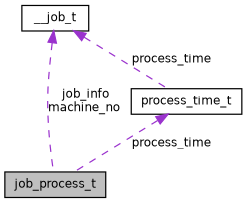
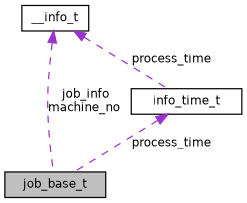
  digraph {
    node [color=black fillcolor=white fontname=Helvetica fontsize=10 shape=record style=filled]
    edge [color=darkorchid3 dir=back fontname=Helvetica fontsize=10 labelfontname=Helvetica labelfontsize=10 style=dashed]
-   n1 [fillcolor=grey75 fontcolor=black height=0.2 label=job_process_t width=0.4]
-   n2 [height=0.2 label=__job_t width=0.4]
-   n3 [height=0.2 label=process_time_t width=0.4]
+   n1 [fillcolor=grey75 fontcolor=black height=0.2 label=job_base_t width=0.4]
+   n2 [height=0.2 label=__info_t width=0.4]
+   n3 [height=0.2 label=info_time_t width=0.4]
    n2 -> n1 [label=" job_info\nmachine_no"]
    n2 -> n3 [label=" process_time"]
    n3 -> n1 [label=" process_time"]
  }
